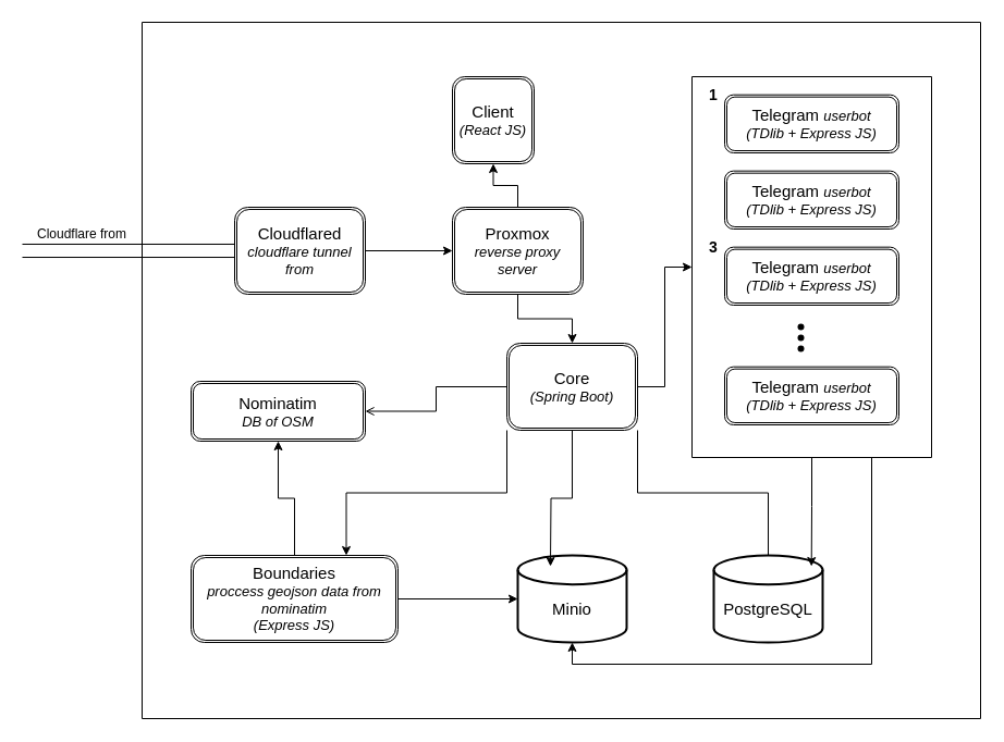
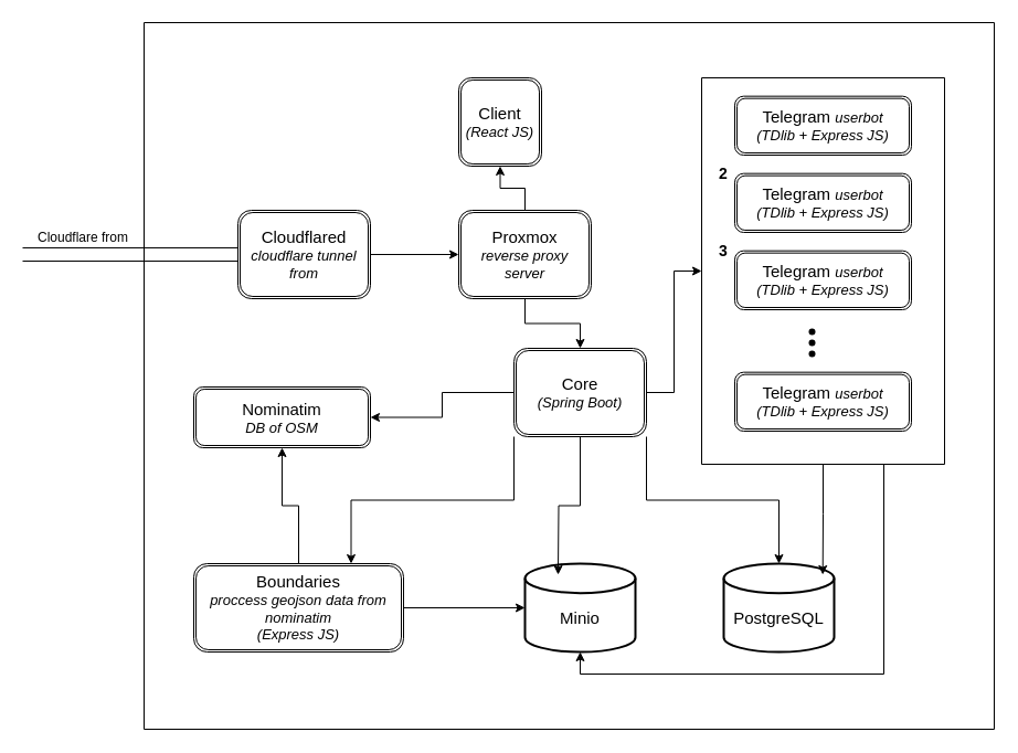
  <mxCell id="0" />
  <mxCell id="1" parent="0" />
  <mxCell id="2" value="" style="swimlane;startSize=0;" parent="1" vertex="1"><mxGeometry x="130" y="20" width="770" height="640" as="geometry"><mxRectangle x="880" y="150" width="50" height="40" as="alternateBounds" /></mxGeometry></mxCell>
  <mxCell id="3" value="" style="edgeStyle=orthogonalEdgeStyle;rounded=0;orthogonalLoop=1;jettySize=auto;html=1;" parent="2" source="4" target="19" edge="1"><mxGeometry relative="1" as="geometry" /></mxCell>
  <mxCell id="4" value="&lt;font style=&quot;font-size: 15px;&quot;&gt;Cloudflared&lt;/font&gt;&lt;div&gt;&lt;font style=&quot;font-size: 13px;&quot;&gt;&lt;i&gt;cloudflare tunnel from&lt;/i&gt;&lt;/font&gt;&lt;/div&gt;" style="shape=ext;double=1;rounded=1;whiteSpace=wrap;html=1;" parent="2" vertex="1"><mxGeometry x="85" y="170" width="120" height="80" as="geometry" /></mxCell>
  <mxCell id="5" value="" style="edgeStyle=orthogonalEdgeStyle;rounded=0;orthogonalLoop=1;jettySize=auto;html=1;" parent="2" source="7" target="8" edge="1"><mxGeometry relative="1" as="geometry" /></mxCell>
  <mxCell id="6" value="" style="edgeStyle=orthogonalEdgeStyle;rounded=0;orthogonalLoop=1;jettySize=auto;html=1;" parent="2" source="7" target="16" edge="1"><mxGeometry relative="1" as="geometry" /></mxCell>
  <mxCell id="7" value="&lt;font style=&quot;font-size: 15px;&quot;&gt;Boundaries&lt;/font&gt;&lt;div&gt;&lt;i style=&quot;&quot;&gt;&lt;font style=&quot;font-size: 13px;&quot;&gt;proccess geojson data from nominatim&lt;/font&gt;&lt;/i&gt;&lt;/div&gt;&lt;div&gt;&lt;i style=&quot;&quot;&gt;&lt;font style=&quot;font-size: 13px;&quot;&gt;(Express JS)&lt;/font&gt;&lt;/i&gt;&lt;/div&gt;" style="shape=ext;double=1;rounded=1;whiteSpace=wrap;html=1;" parent="2" vertex="1"><mxGeometry x="45" y="490" width="190" height="80" as="geometry" /></mxCell>
  <mxCell id="8" value="&lt;font style=&quot;font-size: 15px;&quot;&gt;Nominatim&lt;/font&gt;&lt;div&gt;&lt;font style=&quot;font-size: 13px;&quot;&gt;&lt;i&gt;DB of OSM&lt;/i&gt;&lt;/font&gt;&lt;/div&gt;" style="shape=ext;double=1;rounded=1;whiteSpace=wrap;html=1;" parent="2" vertex="1"><mxGeometry x="45" y="330" width="160" height="55" as="geometry" /></mxCell>
  <mxCell id="9" value="&lt;font style=&quot;font-size: 15px;&quot;&gt;Client&lt;/font&gt;&lt;div&gt;&lt;font size=&quot;1&quot; style=&quot;&quot;&gt;&lt;i style=&quot;font-size: 13px;&quot;&gt;(React JS)&lt;/i&gt;&lt;/font&gt;&lt;/div&gt;" style="shape=ext;double=1;rounded=1;whiteSpace=wrap;html=1;" parent="2" vertex="1"><mxGeometry x="285" y="50" width="75" height="80" as="geometry" /></mxCell>
- <mxCell id="10" style="edgeStyle=orthogonalEdgeStyle;rounded=0;orthogonalLoop=1;jettySize=auto;html=1;exitX=0;exitY=0.5;exitDx=0;exitDy=0;entryX=1;entryY=0.5;entryDx=0;entryDy=0;endArrow=open;" parent="2" source="14" target="8" edge="1"><mxGeometry relative="1" as="geometry" /></mxCell>
+ <mxCell id="10" style="edgeStyle=orthogonalEdgeStyle;rounded=0;orthogonalLoop=1;jettySize=auto;html=1;exitX=0;exitY=0.5;exitDx=0;exitDy=0;entryX=1;entryY=0.5;entryDx=0;entryDy=0;" parent="2" source="14" target="8" edge="1"><mxGeometry relative="1" as="geometry" /></mxCell>
  <mxCell id="11" style="edgeStyle=orthogonalEdgeStyle;rounded=0;orthogonalLoop=1;jettySize=auto;html=1;exitX=0;exitY=1;exitDx=0;exitDy=0;entryX=0.75;entryY=0;entryDx=0;entryDy=0;" parent="2" source="14" target="7" edge="1"><mxGeometry relative="1" as="geometry" /></mxCell>
- <mxCell id="12" style="edgeStyle=orthogonalEdgeStyle;rounded=0;orthogonalLoop=1;jettySize=auto;html=1;exitX=1;exitY=1;exitDx=0;exitDy=0;entryX=0.5;entryY=0;entryDx=0;entryDy=0;entryPerimeter=0;endArrow=none;" parent="2" source="14" target="15" edge="1"><mxGeometry relative="1" as="geometry"><mxPoint x="575" y="470" as="targetPoint" /></mxGeometry></mxCell>
+ <mxCell id="12" style="edgeStyle=orthogonalEdgeStyle;rounded=0;orthogonalLoop=1;jettySize=auto;html=1;exitX=1;exitY=1;exitDx=0;exitDy=0;entryX=0.5;entryY=0;entryDx=0;entryDy=0;entryPerimeter=0;" parent="2" source="14" target="15" edge="1"><mxGeometry relative="1" as="geometry"><mxPoint x="575" y="470" as="targetPoint" /></mxGeometry></mxCell>
  <mxCell id="13" style="edgeStyle=orthogonalEdgeStyle;rounded=0;orthogonalLoop=1;jettySize=auto;html=1;exitX=1;exitY=0.5;exitDx=0;exitDy=0;entryX=0;entryY=0.5;entryDx=0;entryDy=0;" parent="2" source="14" target="20" edge="1"><mxGeometry relative="1" as="geometry" /></mxCell>
  <mxCell id="14" value="&lt;font style=&quot;font-size: 15px;&quot;&gt;Core&lt;/font&gt;&lt;div&gt;&lt;font style=&quot;font-size: 13px;&quot;&gt;&lt;i&gt;(Spring Boot)&lt;/i&gt;&lt;/font&gt;&lt;/div&gt;" style="shape=ext;double=1;rounded=1;whiteSpace=wrap;html=1;" parent="2" vertex="1"><mxGeometry x="335" y="295" width="120" height="80" as="geometry" /></mxCell>
  <mxCell id="15" value="&lt;div&gt;&lt;font style=&quot;font-size: 15px;&quot;&gt;&lt;br&gt;&lt;/font&gt;&lt;/div&gt;&lt;font style=&quot;font-size: 15px;&quot;&gt;PostgreSQL&lt;/font&gt;" style="strokeWidth=2;html=1;shape=mxgraph.flowchart.database;whiteSpace=wrap;" parent="2" vertex="1"><mxGeometry x="525" y="490" width="100" height="80" as="geometry" /></mxCell>
  <mxCell id="16" value="&lt;div&gt;&lt;font style=&quot;font-size: 15px;&quot;&gt;&lt;br&gt;&lt;/font&gt;&lt;/div&gt;&lt;font style=&quot;font-size: 15px;&quot;&gt;Minio&lt;/font&gt;" style="strokeWidth=2;html=1;shape=mxgraph.flowchart.database;whiteSpace=wrap;" parent="2" vertex="1"><mxGeometry x="345" y="490" width="100" height="80" as="geometry" /></mxCell>
  <mxCell id="17" value="" style="edgeStyle=orthogonalEdgeStyle;rounded=0;orthogonalLoop=1;jettySize=auto;html=1;" parent="2" source="19" target="9" edge="1"><mxGeometry relative="1" as="geometry" /></mxCell>
  <mxCell id="18" value="" style="edgeStyle=orthogonalEdgeStyle;rounded=0;orthogonalLoop=1;jettySize=auto;html=1;" parent="2" source="19" target="14" edge="1"><mxGeometry relative="1" as="geometry" /></mxCell>
  <mxCell id="19" value="&lt;font style=&quot;font-size: 15px;&quot;&gt;Proxmox&lt;/font&gt;&lt;div&gt;&lt;span style=&quot;font-size: 13px;&quot;&gt;&lt;i&gt;reverse proxy server&lt;/i&gt;&lt;/span&gt;&lt;/div&gt;" style="shape=ext;double=1;rounded=1;whiteSpace=wrap;html=1;" parent="2" vertex="1"><mxGeometry x="285" y="170" width="120" height="80" as="geometry" /></mxCell>
  <mxCell id="20" value="" style="swimlane;startSize=0;" parent="2" vertex="1"><mxGeometry x="505" y="50" width="220" height="350" as="geometry"><mxRectangle x="900" y="10" width="50" height="40" as="alternateBounds" /></mxGeometry></mxCell>
  <mxCell id="21" value="" style="group" parent="20" vertex="1" connectable="0"><mxGeometry x="10" y="10" width="180" height="60" as="geometry" /></mxCell>
  <mxCell id="22" value="&lt;font style=&quot;font-size: 15px;&quot;&gt;Telegram&amp;nbsp;&lt;/font&gt;&lt;i style=&quot;font-size: 13px; background-color: initial;&quot;&gt;userbot&lt;/i&gt;&lt;div style=&quot;font-size: 13px;&quot;&gt;&lt;font style=&quot;font-size: 13px;&quot;&gt;&lt;i&gt;(TDlib + Express JS)&lt;/i&gt;&lt;/font&gt;&lt;/div&gt;" style="shape=ext;double=1;rounded=1;whiteSpace=wrap;html=1;" parent="21" vertex="1"><mxGeometry x="20" y="6.667" width="160" height="53.333" as="geometry" /></mxCell>
- <mxCell id="23" value="&lt;font size=&quot;1&quot; style=&quot;&quot;&gt;&lt;b style=&quot;font-size: 14px;&quot;&gt;1&lt;/b&gt;&lt;/font&gt;" style="text;html=1;align=center;verticalAlign=middle;whiteSpace=wrap;rounded=0;" parent="21" vertex="1"><mxGeometry width="20" height="13.333" as="geometry" /></mxCell>
  <mxCell id="24" value="" style="group" parent="20" vertex="1" connectable="0"><mxGeometry x="10" y="80" width="180" height="60" as="geometry" /></mxCell>
  <mxCell id="25" value="&lt;font style=&quot;font-size: 15px;&quot;&gt;Telegram&amp;nbsp;&lt;/font&gt;&lt;i style=&quot;font-size: 13px; background-color: initial;&quot;&gt;userbot&lt;/i&gt;&lt;div style=&quot;font-size: 13px;&quot;&gt;&lt;font style=&quot;font-size: 13px;&quot;&gt;&lt;i&gt;(TDlib + Express JS)&lt;/i&gt;&lt;/font&gt;&lt;/div&gt;" style="shape=ext;double=1;rounded=1;whiteSpace=wrap;html=1;" parent="24" vertex="1"><mxGeometry x="20" y="6.667" width="160" height="53.333" as="geometry" /></mxCell>
+ <mxCell id="26" value="&lt;font size=&quot;1&quot; style=&quot;&quot;&gt;&lt;b style=&quot;font-size: 14px;&quot;&gt;2&lt;/b&gt;&lt;/font&gt;" style="text;html=1;align=center;verticalAlign=middle;whiteSpace=wrap;rounded=0;" parent="24" vertex="1"><mxGeometry width="20" height="13.333" as="geometry" /></mxCell>
  <mxCell id="27" value="" style="group" parent="20" vertex="1" connectable="0"><mxGeometry x="10" y="150" width="180" height="60" as="geometry" /></mxCell>
  <mxCell id="28" value="&lt;font style=&quot;font-size: 15px;&quot;&gt;Telegram&amp;nbsp;&lt;/font&gt;&lt;i style=&quot;font-size: 13px; background-color: initial;&quot;&gt;userbot&lt;/i&gt;&lt;div style=&quot;font-size: 13px;&quot;&gt;&lt;font style=&quot;font-size: 13px;&quot;&gt;&lt;i&gt;(TDlib + Express JS)&lt;/i&gt;&lt;/font&gt;&lt;/div&gt;" style="shape=ext;double=1;rounded=1;whiteSpace=wrap;html=1;" parent="27" vertex="1"><mxGeometry x="20" y="6.667" width="160" height="53.333" as="geometry" /></mxCell>
  <mxCell id="29" value="&lt;font size=&quot;1&quot; style=&quot;&quot;&gt;&lt;b style=&quot;font-size: 14px;&quot;&gt;3&lt;/b&gt;&lt;/font&gt;" style="text;html=1;align=center;verticalAlign=middle;whiteSpace=wrap;rounded=0;" parent="27" vertex="1"><mxGeometry width="20" height="13.333" as="geometry" /></mxCell>
  <mxCell id="30" value="" style="group" parent="20" vertex="1" connectable="0"><mxGeometry x="90" y="220" width="20" height="40" as="geometry" /></mxCell>
  <mxCell id="31" value="" style="shape=waypoint;sketch=0;fillStyle=solid;size=6;pointerEvents=1;points=[];fillColor=none;resizable=0;rotatable=0;perimeter=centerPerimeter;snapToPoint=1;" parent="30" vertex="1"><mxGeometry width="20" height="20" as="geometry" /></mxCell>
  <mxCell id="32" value="" style="shape=waypoint;sketch=0;fillStyle=solid;size=6;pointerEvents=1;points=[];fillColor=none;resizable=0;rotatable=0;perimeter=centerPerimeter;snapToPoint=1;" parent="30" vertex="1"><mxGeometry y="10" width="20" height="20" as="geometry" /></mxCell>
  <mxCell id="33" value="" style="shape=waypoint;sketch=0;fillStyle=solid;size=6;pointerEvents=1;points=[];fillColor=none;resizable=0;rotatable=0;perimeter=centerPerimeter;snapToPoint=1;" parent="30" vertex="1"><mxGeometry y="20" width="20" height="20" as="geometry" /></mxCell>
  <mxCell id="34" value="" style="group" parent="20" vertex="1" connectable="0"><mxGeometry x="10" y="260" width="180" height="60" as="geometry" /></mxCell>
  <mxCell id="35" value="&lt;font style=&quot;font-size: 15px;&quot;&gt;Telegram&amp;nbsp;&lt;/font&gt;&lt;i style=&quot;font-size: 13px; background-color: initial;&quot;&gt;userbot&lt;/i&gt;&lt;div style=&quot;font-size: 13px;&quot;&gt;&lt;font style=&quot;font-size: 13px;&quot;&gt;&lt;i&gt;(TDlib + Express JS)&lt;/i&gt;&lt;/font&gt;&lt;/div&gt;" style="shape=ext;double=1;rounded=1;whiteSpace=wrap;html=1;" parent="34" vertex="1"><mxGeometry x="20" y="6.667" width="160" height="53.333" as="geometry" /></mxCell>
  <mxCell id="36" style="edgeStyle=orthogonalEdgeStyle;rounded=0;orthogonalLoop=1;jettySize=auto;html=1;exitX=0.5;exitY=1;exitDx=0;exitDy=0;" parent="2" source="14" edge="1"><mxGeometry relative="1" as="geometry"><mxPoint x="375" y="500" as="targetPoint" /></mxGeometry></mxCell>
  <mxCell id="37" style="edgeStyle=orthogonalEdgeStyle;rounded=0;orthogonalLoop=1;jettySize=auto;html=1;exitX=0.5;exitY=1;exitDx=0;exitDy=0;entryX=0.897;entryY=0.125;entryDx=0;entryDy=0;entryPerimeter=0;" parent="2" source="20" target="15" edge="1"><mxGeometry relative="1" as="geometry" /></mxCell>
  <mxCell id="38" style="edgeStyle=orthogonalEdgeStyle;rounded=0;orthogonalLoop=1;jettySize=auto;html=1;exitX=0.75;exitY=1;exitDx=0;exitDy=0;entryX=0.5;entryY=1;entryDx=0;entryDy=0;entryPerimeter=0;" parent="2" source="20" target="16" edge="1"><mxGeometry relative="1" as="geometry" /></mxCell>
  <mxCell id="39" value="" style="shape=link;html=1;rounded=0;exitX=0;exitY=0.5;exitDx=0;exitDy=0;width=12.069;" parent="1" source="4" edge="1"><mxGeometry width="100" relative="1" as="geometry"><mxPoint x="390" y="410" as="sourcePoint" /><mxPoint x="20" y="230" as="targetPoint" /></mxGeometry></mxCell>
  <mxCell id="40" value="Cloudflare from" style="text;html=1;align=center;verticalAlign=middle;whiteSpace=wrap;rounded=0;" parent="1" vertex="1"><mxGeometry x="20" y="200" width="110" height="30" as="geometry" /></mxCell>
